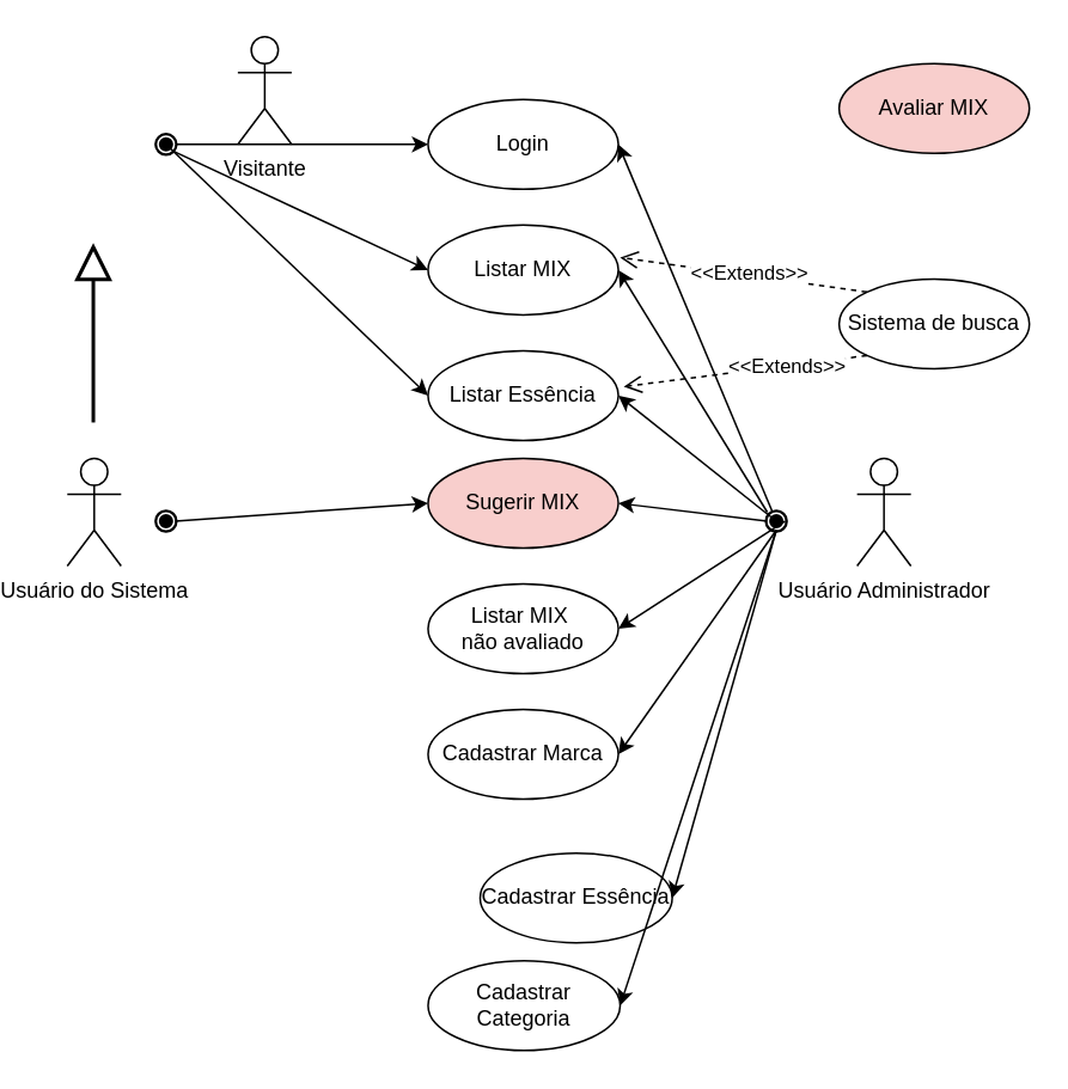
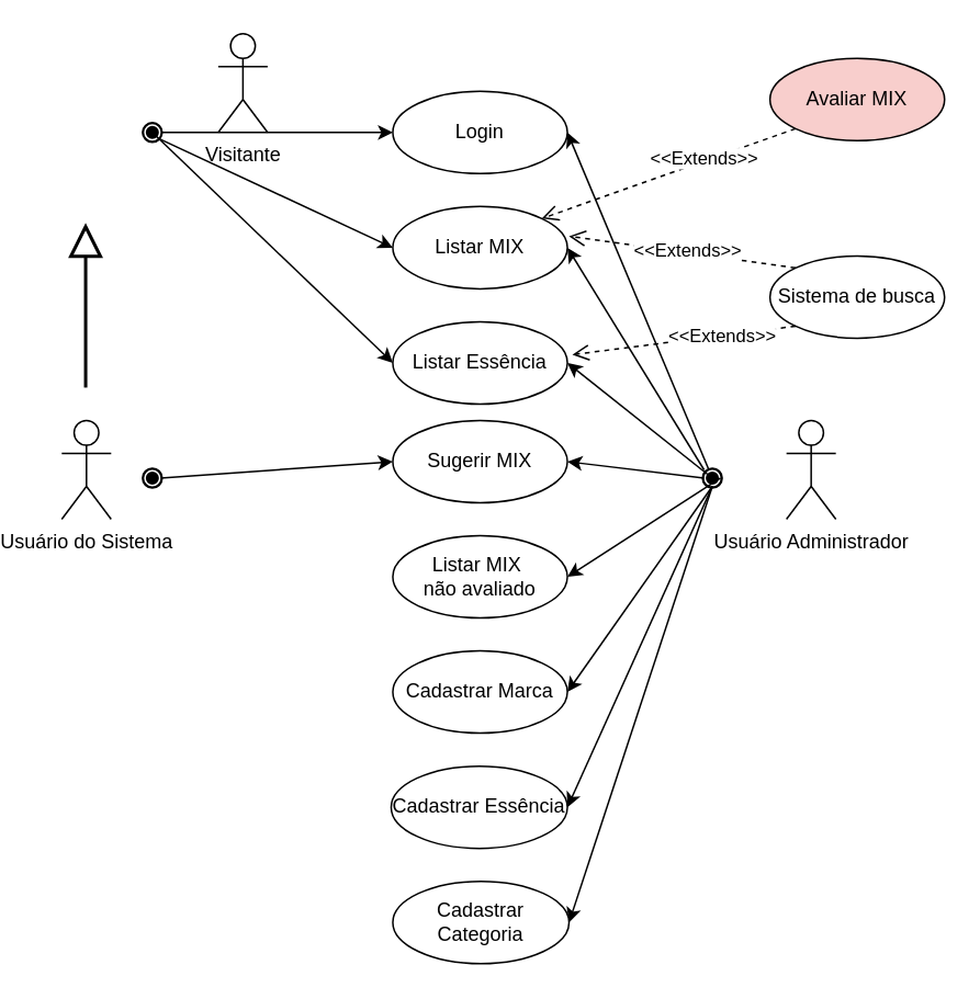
  <mxCell id="0" />
  <mxCell id="1" parent="0" />
  <mxCell id="2" value="Visitante" style="shape=umlActor;verticalLabelPosition=bottom;labelBackgroundColor=#ffffff;verticalAlign=top;html=1;outlineConnect=0;" vertex="1" parent="1"><mxGeometry x="115" y="20" width="30" height="60" as="geometry" /></mxCell>
  <mxCell id="3" value="Usuário do Sistema" style="shape=umlActor;verticalLabelPosition=bottom;labelBackgroundColor=#ffffff;verticalAlign=top;html=1;outlineConnect=0;" vertex="1" parent="1"><mxGeometry x="20" y="255" width="30" height="60" as="geometry" /></mxCell>
  <mxCell id="4" value="Login" style="ellipse;whiteSpace=wrap;html=1;" vertex="1" parent="1"><mxGeometry x="221" y="55" width="106" height="50" as="geometry" /></mxCell>
  <mxCell id="5" value="Listar MIX" style="ellipse;whiteSpace=wrap;html=1;" vertex="1" parent="1"><mxGeometry x="221" y="125" width="106" height="50" as="geometry" /></mxCell>
  <mxCell id="6" value="&lt;span style=&quot;white-space: normal&quot;&gt;Listar Essência&lt;/span&gt;" style="ellipse;whiteSpace=wrap;html=1;" vertex="1" parent="1"><mxGeometry x="221" y="195" width="106" height="50" as="geometry" /></mxCell>
- <mxCell id="7" value="Sugerir MIX" style="ellipse;whiteSpace=wrap;html=1;fillColor=#f8cecc;" vertex="1" parent="1"><mxGeometry x="221" y="255" width="106" height="50" as="geometry" /></mxCell>
+ <mxCell id="7" value="Sugerir MIX" style="ellipse;whiteSpace=wrap;html=1;" vertex="1" parent="1"><mxGeometry x="221" y="255" width="106" height="50" as="geometry" /></mxCell>
  <mxCell id="8" value="Cadastrar Marca" style="ellipse;whiteSpace=wrap;html=1;" vertex="1" parent="1"><mxGeometry x="221" y="395" width="106" height="50" as="geometry" /></mxCell>
  <mxCell id="9" value="Listar MIX&amp;nbsp;&lt;br&gt;não avaliado" style="ellipse;whiteSpace=wrap;html=1;" vertex="1" parent="1"><mxGeometry x="221" y="325" width="106" height="50" as="geometry" /></mxCell>
- <mxCell id="10" value="Cadastrar Essência" style="ellipse;whiteSpace=wrap;html=1;" vertex="1" parent="1"><mxGeometry x="250" y="475" width="107" height="50" as="geometry" /></mxCell>
+ <mxCell id="10" value="Cadastrar Essência" style="ellipse;whiteSpace=wrap;html=1;" vertex="1" parent="1"><mxGeometry x="220" y="465" width="107" height="50" as="geometry" /></mxCell>
  <mxCell id="11" value="" style="endArrow=classic;html=1;entryX=0;entryY=0.5;entryDx=0;entryDy=0;exitX=1;exitY=0.5;exitDx=0;exitDy=0;" edge="1" parent="1" source="12" target="4"><mxGeometry width="50" height="50" relative="1" as="geometry"><mxPoint x="30" y="80" as="sourcePoint" /><mxPoint x="90" y="35" as="targetPoint" /><Array as="points" /></mxGeometry></mxCell>
  <mxCell id="12" value="" style="shape=mxgraph.bpmn.shape;html=1;verticalLabelPosition=bottom;labelBackgroundColor=#ffffff;verticalAlign=top;align=center;perimeter=ellipsePerimeter;outlineConnect=0;outline=end;symbol=terminate;" vertex="1" parent="1"><mxGeometry x="70" y="75" width="10" height="10" as="geometry" /></mxCell>
  <mxCell id="13" value="" style="shape=mxgraph.bpmn.shape;html=1;verticalLabelPosition=bottom;labelBackgroundColor=#ffffff;verticalAlign=top;align=center;perimeter=ellipsePerimeter;outlineConnect=0;outline=end;symbol=terminate;" vertex="1" parent="1"><mxGeometry x="70" y="285" width="10" height="10" as="geometry" /></mxCell>
  <mxCell id="14" value="" style="endArrow=classic;html=1;entryX=0;entryY=0.5;entryDx=0;entryDy=0;exitX=0.855;exitY=0.855;exitDx=0;exitDy=0;exitPerimeter=0;" edge="1" parent="1" source="12" target="5"><mxGeometry width="50" height="50" relative="1" as="geometry"><mxPoint x="30" y="90" as="sourcePoint" /><mxPoint x="200" y="90" as="targetPoint" /><Array as="points" /></mxGeometry></mxCell>
  <mxCell id="15" value="" style="endArrow=block;endSize=16;endFill=0;html=1;strokeWidth=2;" edge="1" parent="1"><mxGeometry width="160" relative="1" as="geometry"><mxPoint x="34.5" y="235" as="sourcePoint" /><mxPoint x="34.5" y="135" as="targetPoint" /><Array as="points" /></mxGeometry></mxCell>
  <mxCell id="16" value="" style="endArrow=classic;html=1;entryX=0;entryY=0.5;entryDx=0;entryDy=0;exitX=0.5;exitY=0.5;exitDx=0;exitDy=0;exitPerimeter=0;" edge="1" parent="1" source="12" target="6"><mxGeometry width="50" height="50" relative="1" as="geometry"><mxPoint x="15" y="80" as="sourcePoint" /><mxPoint x="190" y="219.5" as="targetPoint" /><Array as="points" /></mxGeometry></mxCell>
  <mxCell id="17" value="" style="endArrow=classic;html=1;entryX=0;entryY=0.5;entryDx=0;entryDy=0;exitX=1;exitY=0.5;exitDx=0;exitDy=0;" edge="1" parent="1" source="13" target="7"><mxGeometry width="50" height="50" relative="1" as="geometry"><mxPoint x="30" y="315" as="sourcePoint" /><mxPoint x="200" y="315" as="targetPoint" /><Array as="points" /></mxGeometry></mxCell>
  <mxCell id="18" value="" style="endArrow=classic;html=1;entryX=1;entryY=0.5;entryDx=0;entryDy=0;" edge="1" parent="1" target="4"><mxGeometry width="50" height="50" relative="1" as="geometry"><mxPoint x="415" y="290" as="sourcePoint" /><mxPoint x="560" y="175" as="targetPoint" /><Array as="points" /></mxGeometry></mxCell>
  <mxCell id="19" value="Usuário Administrador" style="shape=umlActor;verticalLabelPosition=bottom;labelBackgroundColor=#ffffff;verticalAlign=top;html=1;outlineConnect=0;" vertex="1" parent="1"><mxGeometry x="460" y="255" width="30" height="60" as="geometry" /></mxCell>
  <mxCell id="20" value="" style="shape=mxgraph.bpmn.shape;html=1;verticalLabelPosition=bottom;labelBackgroundColor=#ffffff;verticalAlign=top;align=center;perimeter=ellipsePerimeter;outlineConnect=0;outline=end;symbol=terminate;" vertex="1" parent="1"><mxGeometry x="410" y="285" width="10" height="10" as="geometry" /></mxCell>
  <mxCell id="21" value="" style="endArrow=classic;html=1;entryX=1;entryY=0.5;entryDx=0;entryDy=0;" edge="1" parent="1" target="5"><mxGeometry width="50" height="50" relative="1" as="geometry"><mxPoint x="410" y="285" as="sourcePoint" /><mxPoint x="296" y="155" as="targetPoint" /><Array as="points" /></mxGeometry></mxCell>
  <mxCell id="22" value="" style="endArrow=classic;html=1;entryX=1;entryY=0.5;entryDx=0;entryDy=0;" edge="1" parent="1" target="6"><mxGeometry width="50" height="50" relative="1" as="geometry"><mxPoint x="415" y="290" as="sourcePoint" /><mxPoint x="296" y="215" as="targetPoint" /><Array as="points" /></mxGeometry></mxCell>
  <mxCell id="23" value="" style="endArrow=classic;html=1;entryX=1;entryY=0.5;entryDx=0;entryDy=0;exitX=0;exitY=0.5;exitDx=0;exitDy=0;" edge="1" parent="1" source="20" target="7"><mxGeometry width="50" height="50" relative="1" as="geometry"><mxPoint x="410" y="285" as="sourcePoint" /><mxPoint x="296" y="280" as="targetPoint" /><Array as="points" /></mxGeometry></mxCell>
  <mxCell id="24" value="Avaliar MIX" style="ellipse;whiteSpace=wrap;html=1;fillColor=#f8cecc;" vertex="1" parent="1"><mxGeometry x="450" y="35" width="106" height="50" as="geometry" /></mxCell>
+ <mxCell id="25" value="&amp;lt;&amp;lt;Extends&amp;gt;&amp;gt;" style="html=1;verticalAlign=bottom;endArrow=open;dashed=1;endSize=8;strokeWidth=1;entryX=1;entryY=0;entryDx=0;entryDy=0;exitX=0;exitY=1;exitDx=0;exitDy=0;" edge="1" parent="1" source="24" target="5"><mxGeometry x="-0.248" y="7" relative="1" as="geometry"><mxPoint x="70" y="419.5" as="sourcePoint" /><mxPoint x="-10" y="419.5" as="targetPoint" /><Array as="points" /><mxPoint as="offset" /></mxGeometry></mxCell>
  <mxCell id="26" value="Sistema de busca" style="ellipse;whiteSpace=wrap;html=1;" vertex="1" parent="1"><mxGeometry x="450" y="155" width="106" height="50" as="geometry" /></mxCell>
  <mxCell id="27" value="&amp;lt;&amp;lt;Extends&amp;gt;&amp;gt;" style="html=1;verticalAlign=bottom;endArrow=open;dashed=1;endSize=8;strokeWidth=1;entryX=1.009;entryY=0.36;entryDx=0;entryDy=0;exitX=0;exitY=0;exitDx=0;exitDy=0;entryPerimeter=0;" edge="1" parent="1" source="26" target="5"><mxGeometry x="-0.065" y="8" relative="1" as="geometry"><mxPoint x="179" y="218" as="sourcePoint" /><mxPoint x="273.046" y="175" as="targetPoint" /><mxPoint as="offset" /></mxGeometry></mxCell>
  <mxCell id="28" value="&amp;lt;&amp;lt;Extends&amp;gt;&amp;gt;" style="html=1;verticalAlign=bottom;endArrow=open;dashed=1;endSize=8;strokeWidth=1;exitX=0;exitY=1;exitDx=0;exitDy=0;" edge="1" parent="1" source="26"><mxGeometry x="-0.32" y="10" relative="1" as="geometry"><mxPoint x="213" y="225" as="sourcePoint" /><mxPoint x="330" y="215" as="targetPoint" /><mxPoint as="offset" /></mxGeometry></mxCell>
  <mxCell id="29" value="" style="endArrow=classic;html=1;entryX=1;entryY=0.5;entryDx=0;entryDy=0;" edge="1" parent="1" target="9"><mxGeometry width="50" height="50" relative="1" as="geometry"><mxPoint x="420" y="290" as="sourcePoint" /><mxPoint x="231" y="290" as="targetPoint" /><Array as="points" /></mxGeometry></mxCell>
  <mxCell id="30" value="" style="endArrow=classic;html=1;entryX=1;entryY=0.5;entryDx=0;entryDy=0;exitX=0.5;exitY=1;exitDx=0;exitDy=0;" edge="1" parent="1" source="20" target="8"><mxGeometry width="50" height="50" relative="1" as="geometry"><mxPoint x="410" y="295" as="sourcePoint" /><mxPoint x="241" y="300" as="targetPoint" /><Array as="points" /></mxGeometry></mxCell>
  <mxCell id="31" value="" style="endArrow=classic;html=1;entryX=1;entryY=0.5;entryDx=0;entryDy=0;exitX=0.5;exitY=1;exitDx=0;exitDy=0;" edge="1" parent="1" source="20" target="10"><mxGeometry width="50" height="50" relative="1" as="geometry"><mxPoint x="410" y="295" as="sourcePoint" /><mxPoint x="468" y="445" as="targetPoint" /><Array as="points" /></mxGeometry></mxCell>
  <mxCell id="32" value="Cadastrar Categoria" style="ellipse;whiteSpace=wrap;html=1;" vertex="1" parent="1"><mxGeometry x="221" y="535" width="107" height="50" as="geometry" /></mxCell>
  <mxCell id="33" value="" style="endArrow=classic;html=1;entryX=1;entryY=0.5;entryDx=0;entryDy=0;" edge="1" parent="1" target="32"><mxGeometry width="50" height="50" relative="1" as="geometry"><mxPoint x="415" y="295" as="sourcePoint" /><mxPoint x="521" y="485" as="targetPoint" /><Array as="points" /></mxGeometry></mxCell>
